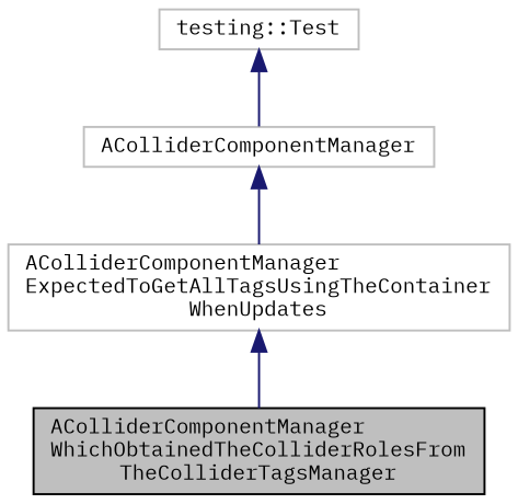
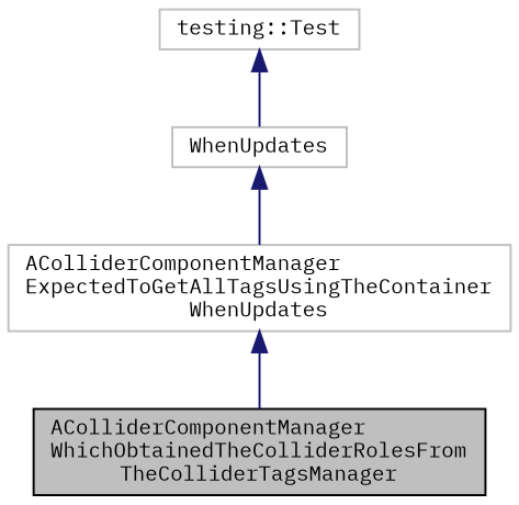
  digraph {
    fontname="IBM Plex Mono"
    node [color=grey75 fillcolor=white fontname="IBM Plex Mono" fontsize=10 shape=record style=filled]
    edge [color=midnightblue dir=back fontname="IBM Plex Mono" fontsize=10 labelfontname=Helvetica labelfontsize=10 style=solid]
    n1 [color=black fillcolor=grey75 fontcolor=black height=0.2 label="AColliderComponentManager\lWhichObtainedTheColliderRolesFrom\lTheColliderTagsManager" width=0.4]
    n2 [height=0.2 label="AColliderComponentManager\lExpectedToGetAllTagsUsingTheContainer\lWhenUpdates" width=0.4]
-   n3 [height=0.2 label=AColliderComponentManager width=0.4]
+   n3 [height=0.2 label=WhenUpdates width=0.4]
    n4 [height=0.2 label="testing::Test" width=0.4]
    n2 -> n1
    n3 -> n2
    n4 -> n3
  }
